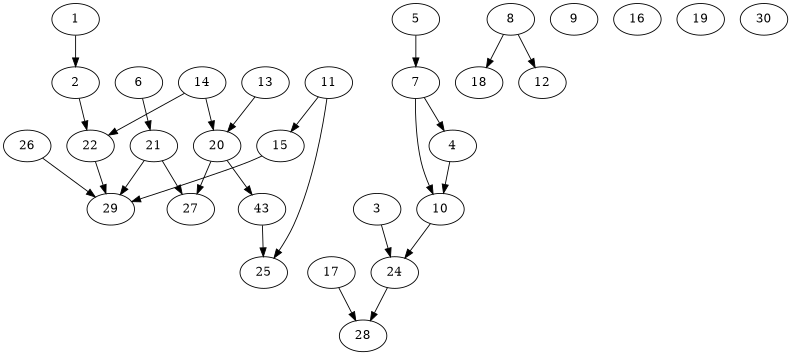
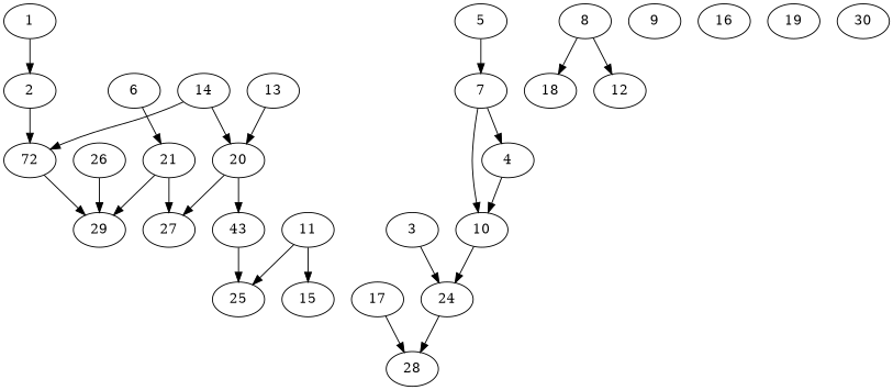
  digraph {
    node [Weight=51]
    edge [Weight=3]
    2 [Weight=25]
    1
-   22 [Weight=59]
+   22 [Weight=59 label=72]
    29
    24 [Weight=25]
    3
    10
    4 [Weight=42]
    5 [Weight=59]
    7 [Weight=59]
    6 [Weight=25]
    21
    27 [Weight=42]
    18 [Weight=42]
    8 [Weight=85]
    12 [Weight=76]
    9 [Weight=17]
    28 [Weight=17]
    11 [Weight=68]
    25 [Weight=42]
    15 [Weight=68]
    13 [Weight=34]
    20 [Weight=68]
    n24 [label=43]
    14
    16 [Weight=59]
    17 [Weight=34]
    19 [Weight=59]
    26 [Weight=68]
    30 [Weight=68]
    2 -> 22 [Weight=4]
    1 -> 2 [Weight=7]
    22 -> 29
    24 -> 28 [Weight=4]
    3 -> 24 [Weight=10]
    10 -> 24
    4 -> 10 [Weight=4]
    5 -> 7 [Weight=6]
    7 -> 10
    7 -> 4 [Weight=10]
    6 -> 21 [Weight=9]
    21 -> 29 [Weight=8]
    21 -> 27 [Weight=10]
    8 -> 18 [Weight=7]
    8 -> 12 [Weight=4]
    11 -> 25 [Weight=7]
    11 -> 15 [Weight=8]
-   15 -> 29
    13 -> 20 [Weight=9]
    20 -> 27 [Weight=6]
    20 -> n24
    n24 -> 25
    14 -> 22
    14 -> 20 [Weight=7]
    17 -> 28 [Weight=6]
    26 -> 29
  }
